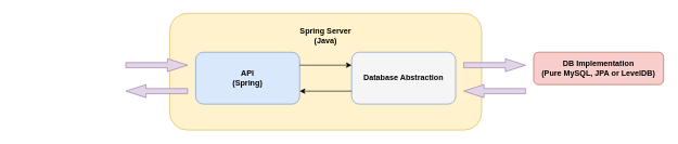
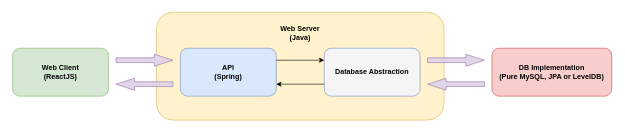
  <mxCell id="0" />
  <mxCell id="1" parent="0" />
  <mxCell id="2" value="" style="whiteSpace=wrap;html=1;fillColor=#fff2cc;strokeColor=#d6b656;rounded=1;labelPosition=left;verticalLabelPosition=top;align=right;verticalAlign=bottom;fontStyle=1" vertex="1" parent="1"><mxGeometry x="260" y="20" width="480" height="180" as="geometry" /></mxCell>
+ <mxCell id="3" value="Web Client&lt;br&gt;(ReactJS)" style="rounded=1;whiteSpace=wrap;html=1;fillColor=#d5e8d4;strokeColor=#82b366;glass=0;shadow=0;comic=0;fontStyle=1" vertex="1" parent="1"><mxGeometry x="20" y="80" width="160" height="80" as="geometry" /></mxCell>
  <mxCell id="4" value="API&lt;br&gt;(Spring)" style="rounded=1;whiteSpace=wrap;html=1;fillColor=#dae8fc;strokeColor=#6c8ebf;fontStyle=1" vertex="1" parent="1"><mxGeometry x="300" y="80" width="160" height="80" as="geometry" /></mxCell>
  <mxCell id="5" value="Database Abstraction" style="rounded=1;whiteSpace=wrap;html=1;fillColor=#f5f5f5;strokeColor=#6c8ebf;fontStyle=1;" vertex="1" parent="1"><mxGeometry x="540" y="80" width="160" height="80" as="geometry" /></mxCell>
- <mxCell id="6" value="DB Implementation&lt;br&gt;(Pure MySQL, JPA or LevelDB)" style="rounded=1;whiteSpace=wrap;html=1;fillColor=#f8cecc;strokeColor=#b85450;fontStyle=1" vertex="1" parent="1"><mxGeometry x="820" y="80" width="200" height="50" as="geometry" /></mxCell>
+ <mxCell id="6" value="DB Implementation&lt;br&gt;(Pure MySQL, JPA or LevelDB)" style="rounded=1;whiteSpace=wrap;html=1;fillColor=#f8cecc;strokeColor=#b85450;fontStyle=1" vertex="1" parent="1"><mxGeometry x="820" y="80" width="200" height="80" as="geometry" /></mxCell>
  <mxCell id="7" value="" style="html=1;shadow=0;dashed=0;align=center;verticalAlign=middle;shape=mxgraph.arrows2.arrow;dy=0.6;dx=31;notch=0;rounded=1;glass=0;comic=0;fillColor=#e1d5e7;strokeColor=#9673a6;" vertex="1" parent="1"><mxGeometry x="192.5" y="90" width="95" height="20" as="geometry" /></mxCell>
  <mxCell id="8" value="" style="html=1;shadow=0;dashed=0;align=center;verticalAlign=middle;shape=mxgraph.arrows2.arrow;dy=0.6;dx=31;notch=0;rounded=1;glass=0;comic=0;fillColor=#e1d5e7;strokeColor=#9673a6;rotation=-180;" vertex="1" parent="1"><mxGeometry x="192.5" y="130" width="95" height="20" as="geometry" /></mxCell>
  <mxCell id="9" value="" style="html=1;shadow=0;dashed=0;align=center;verticalAlign=middle;shape=mxgraph.arrows2.arrow;dy=0.6;dx=31;notch=0;rounded=1;glass=0;comic=0;fillColor=#e1d5e7;strokeColor=#9673a6;" vertex="1" parent="1"><mxGeometry x="712.5" y="90" width="95" height="20" as="geometry" /></mxCell>
  <mxCell id="10" value="" style="html=1;shadow=0;dashed=0;align=center;verticalAlign=middle;shape=mxgraph.arrows2.arrow;dy=0.6;dx=31;notch=0;rounded=1;glass=0;comic=0;fillColor=#e1d5e7;strokeColor=#9673a6;rotation=-180;" vertex="1" parent="1"><mxGeometry x="712.5" y="130" width="95" height="20" as="geometry" /></mxCell>
  <mxCell id="11" value="" style="endArrow=classic;html=1;entryX=0;entryY=0.25;entryDx=0;entryDy=0;exitX=1;exitY=0.25;exitDx=0;exitDy=0;" edge="1" parent="1" source="4" target="5"><mxGeometry width="50" height="50" relative="1" as="geometry"><mxPoint x="30" y="270" as="sourcePoint" /><mxPoint x="80" y="220" as="targetPoint" /></mxGeometry></mxCell>
  <mxCell id="12" value="" style="endArrow=classic;html=1;entryX=1;entryY=0.75;entryDx=0;entryDy=0;exitX=0;exitY=0.75;exitDx=0;exitDy=0;" edge="1" parent="1" source="5" target="4"><mxGeometry width="50" height="50" relative="1" as="geometry"><mxPoint x="30" y="270" as="sourcePoint" /><mxPoint x="80" y="220" as="targetPoint" /></mxGeometry></mxCell>
- <mxCell id="13" value="Spring Server&lt;br&gt;(Java)" style="text;html=1;strokeColor=none;fillColor=none;align=center;verticalAlign=middle;whiteSpace=wrap;rounded=0;shadow=0;glass=0;comic=0;fontStyle=1" vertex="1" parent="1"><mxGeometry x="415" y="40" width="170" height="30" as="geometry" /></mxCell>
+ <mxCell id="13" value="Web Server&lt;br&gt;(Java)" style="text;html=1;strokeColor=none;fillColor=none;align=center;verticalAlign=middle;whiteSpace=wrap;rounded=0;shadow=0;glass=0;comic=0;fontStyle=1" vertex="1" parent="1"><mxGeometry x="415" y="40" width="170" height="30" as="geometry" /></mxCell>
